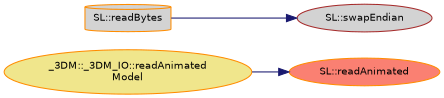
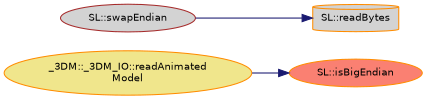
  digraph {
    rankdir=LR
    node [color=darkorange fillcolor=lightgrey fontname=Helvetica fontsize=10 shape=ellipse style=filled]
    edge [color=midnightblue fontname=Helvetica fontsize=10 labelfontname=Helvetica labelfontsize=10 style=solid]
    n1 [fillcolor=khaki fontcolor=black height=0.2 label="_3DM::_3DM_IO::readAnimated\lModel" width=0.4]
-   n2 [fillcolor=salmon height=0.2 label="SL::readAnimated" width=0.4]
+   n2 [fillcolor=salmon height=0.2 label="SL::isBigEndian" width=0.4]
    n3 [height=0.2 label="SL::readBytes" shape=cylinder width=0.4]
    n4 [color=brown height=0.2 label="SL::swapEndian" width=0.4]
    n1 -> n2
-   n3 -> n4
+   n4 -> n3
  }
